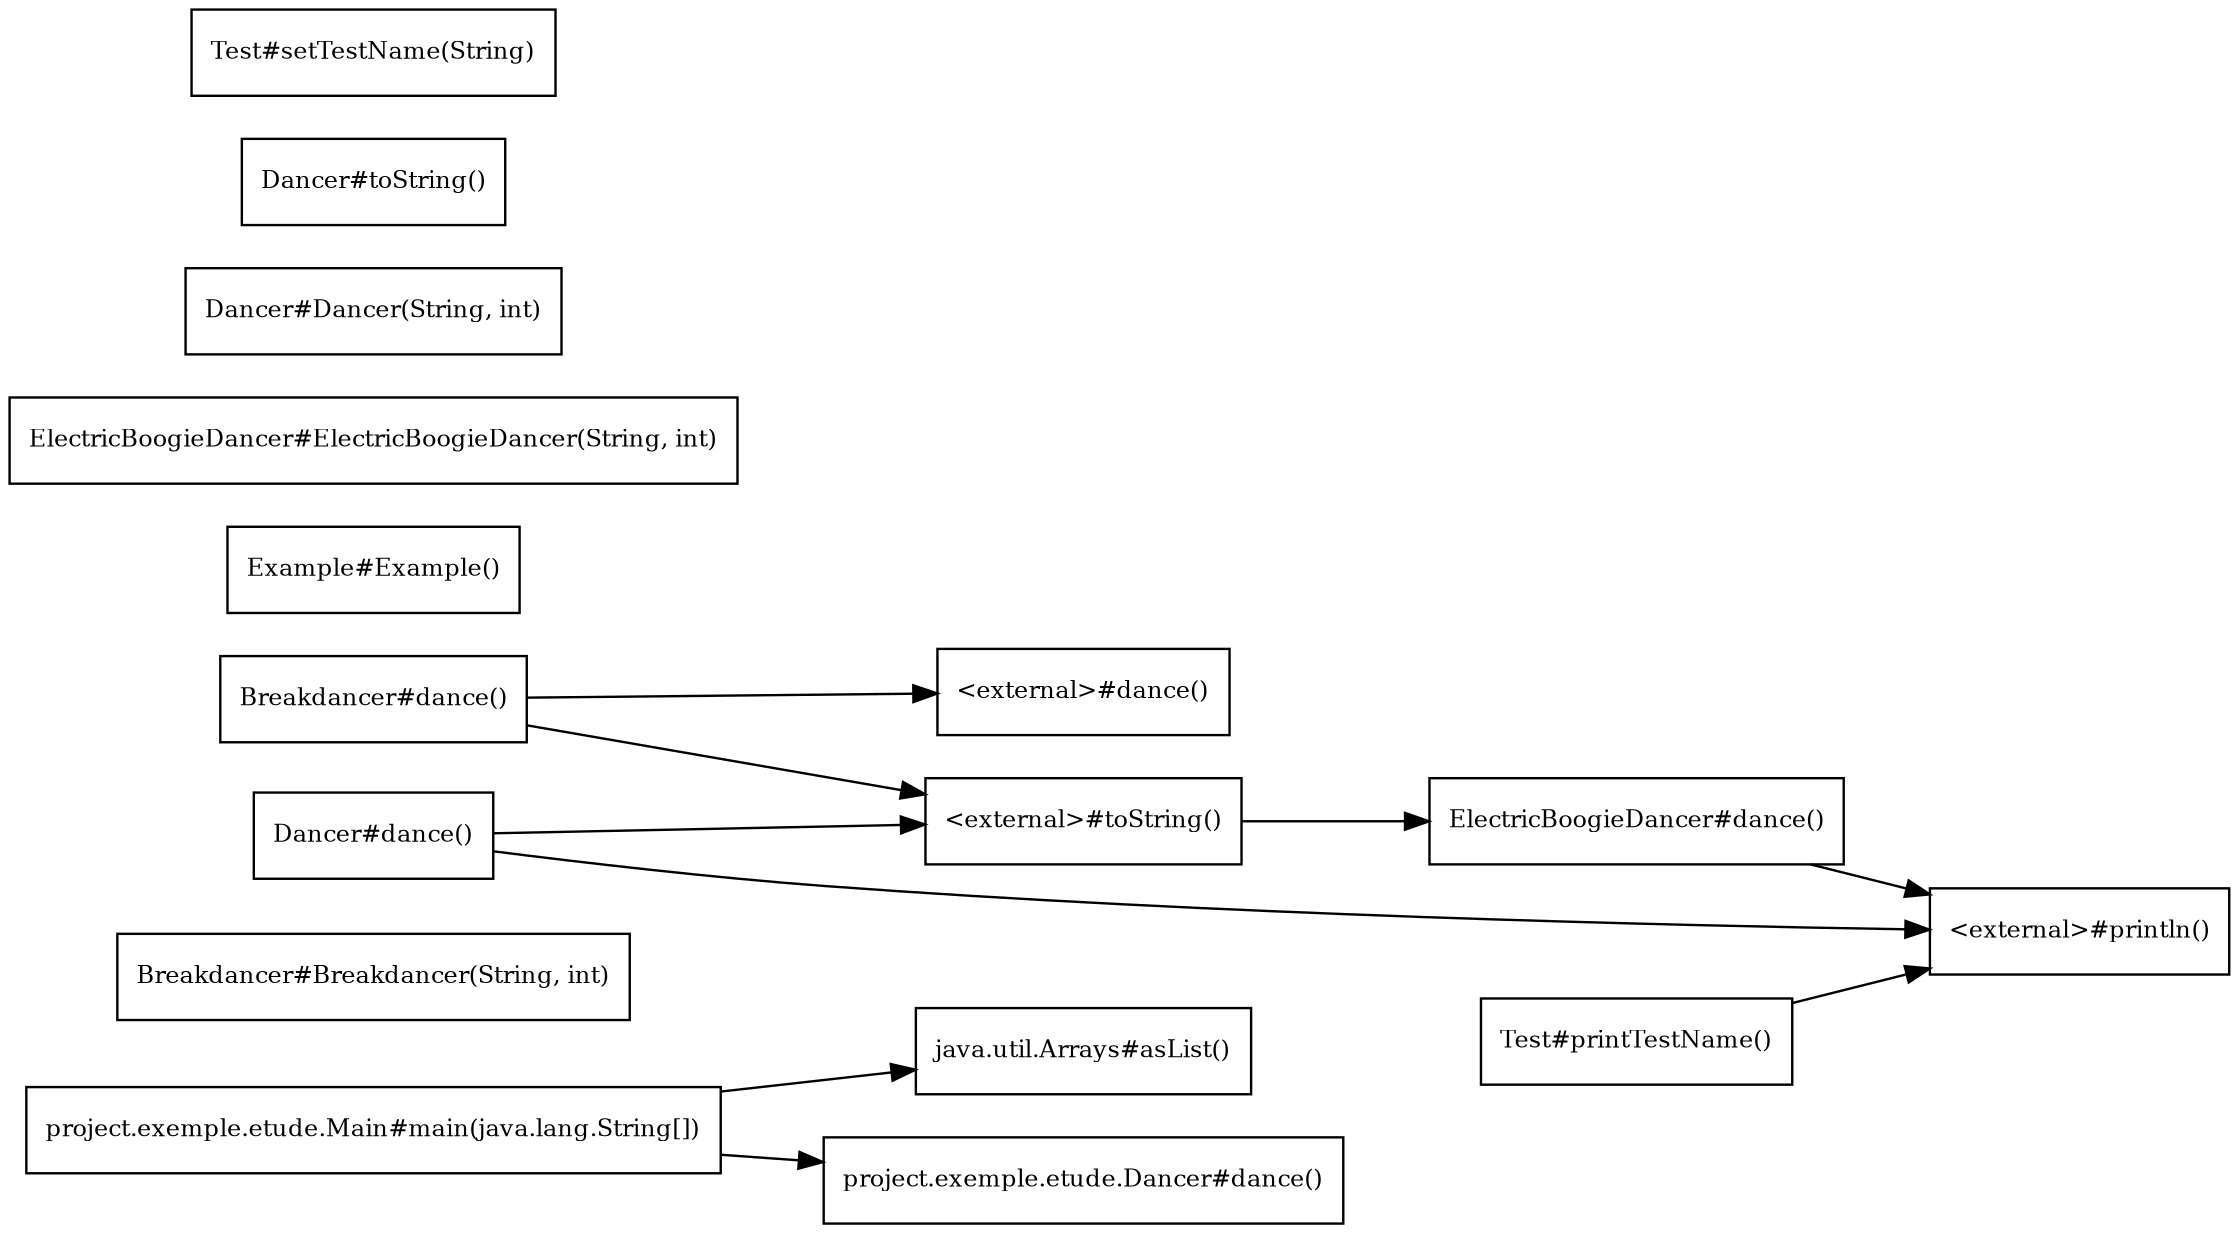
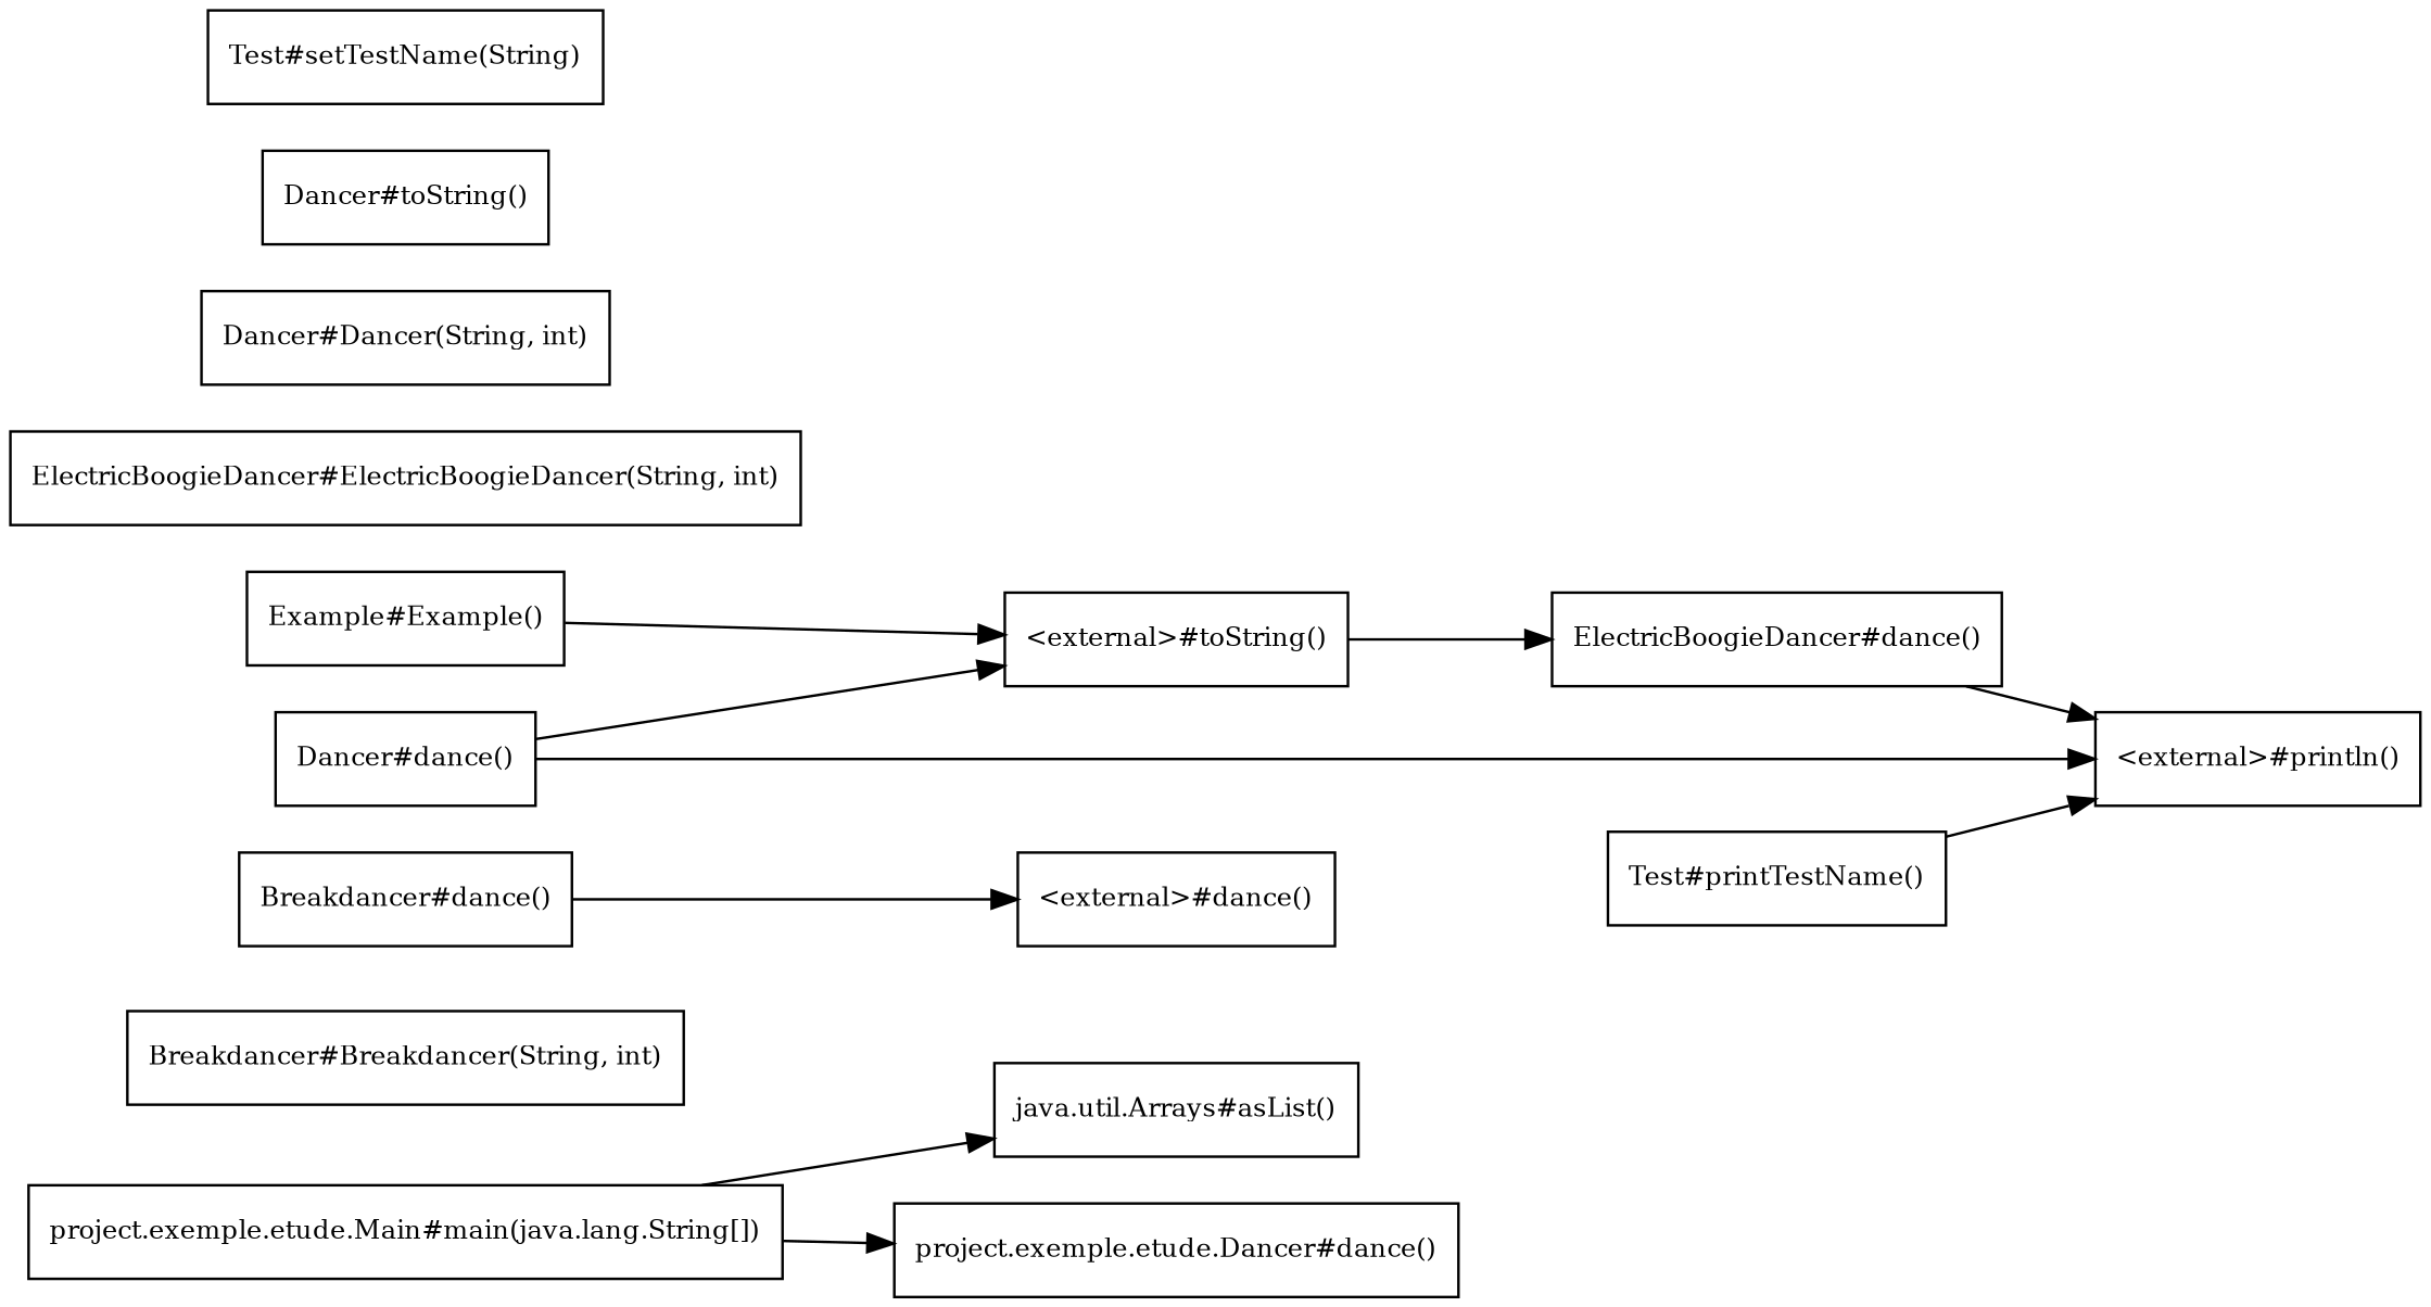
  digraph {
    rankdir=LR
    node [fontsize=10 shape=box]
    "project.exemple.etude.Main#main(java.lang.String[])"
    "java.util.Arrays#asList()"
    "project.exemple.etude.Dancer#dance()"
    "Breakdancer#Breakdancer(String, int)"
    "Breakdancer#dance()"
    "<external>#dance()"
    "<external>#toString()"
    "ElectricBoogieDancer#dance()"
    "Example#Example()"
    "ElectricBoogieDancer#ElectricBoogieDancer(String, int)"
    "<external>#println()"
    "Dancer#Dancer(String, int)"
    "Dancer#dance()"
    "Dancer#toString()"
    "Test#printTestName()"
    "Test#setTestName(String)"
    "project.exemple.etude.Main#main(java.lang.String[])" -> "java.util.Arrays#asList()"
    "project.exemple.etude.Main#main(java.lang.String[])" -> "project.exemple.etude.Dancer#dance()"
    "Breakdancer#dance()" -> "<external>#dance()"
-   "Breakdancer#dance()" -> "<external>#toString()"
+   "Example#Example()" -> "<external>#toString()"
    "<external>#toString()" -> "ElectricBoogieDancer#dance()"
    "ElectricBoogieDancer#dance()" -> "<external>#println()"
    "Dancer#dance()" -> "<external>#toString()"
    "Dancer#dance()" -> "<external>#println()"
    "Test#printTestName()" -> "<external>#println()"
  }
